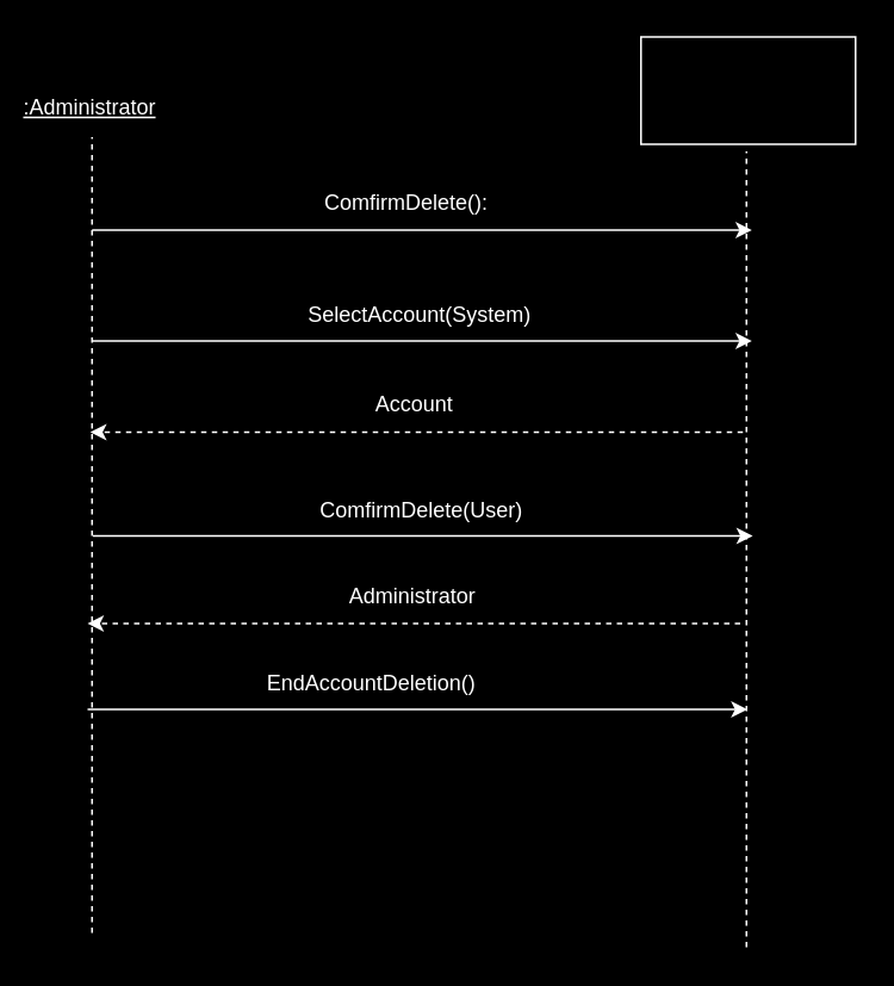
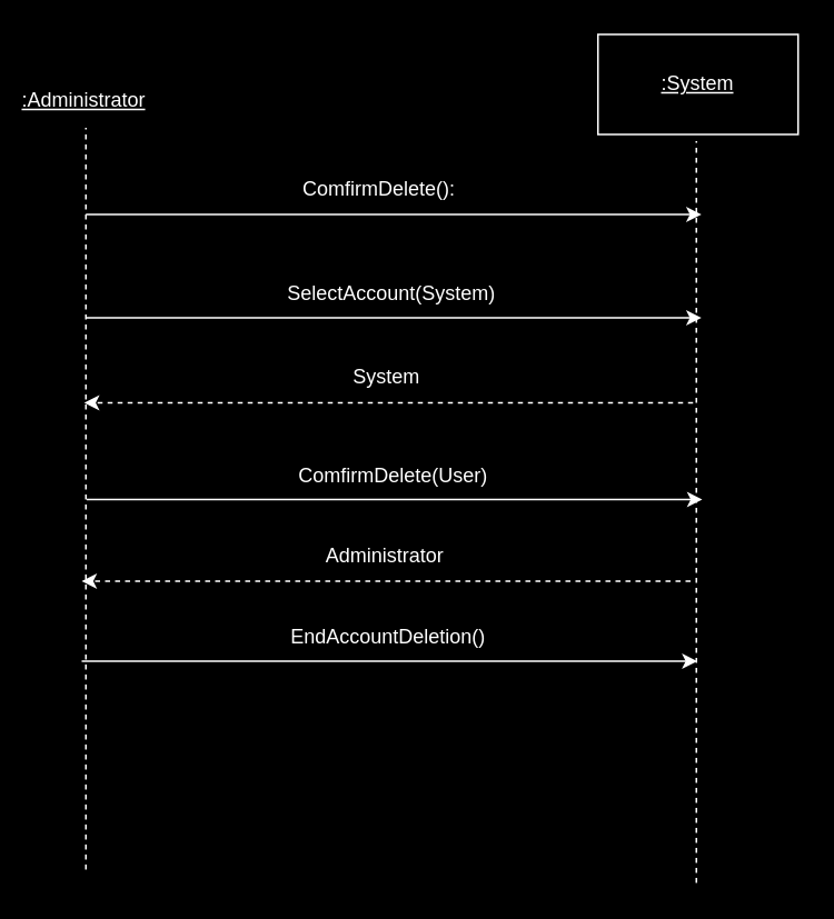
  <mxCell id="0" />
  <mxCell id="1" parent="0" />
  <mxCell id="2" value="" style="endArrow=none;dashed=1;html=1;rounded=0;strokeColor=#FFFFFF;" edge="1" parent="1"><mxGeometry width="50" height="50" relative="1" as="geometry"><mxPoint x="51" y="521" as="sourcePoint" /><mxPoint x="51" y="76" as="targetPoint" /></mxGeometry></mxCell>
  <mxCell id="3" value="" style="endArrow=none;dashed=1;html=1;rounded=0;strokeColor=#FFFFFF;" edge="1" parent="1"><mxGeometry width="50" height="50" relative="1" as="geometry"><mxPoint x="417" y="529" as="sourcePoint" /><mxPoint x="417" y="84" as="targetPoint" /></mxGeometry></mxCell>
  <mxCell id="4" value="&lt;font color=&quot;#ffffff&quot;&gt;&lt;u&gt;:Administrator&lt;/u&gt;&lt;/font&gt;" style="text;html=1;align=center;verticalAlign=middle;whiteSpace=wrap;rounded=0;" vertex="1" parent="1"><mxGeometry x="20" y="45" width="60" height="30" as="geometry" /></mxCell>
  <mxCell id="5" value="" style="rounded=0;whiteSpace=wrap;html=1;fillColor=#000000;strokeColor=#FFFFFF;" vertex="1" parent="1"><mxGeometry x="358" y="20" width="120" height="60" as="geometry" /></mxCell>
+ <mxCell id="6" value="&lt;font color=&quot;#ffffff&quot;&gt;&lt;u&gt;:System&lt;/u&gt;&lt;/font&gt;" style="text;html=1;align=center;verticalAlign=middle;whiteSpace=wrap;rounded=0;" vertex="1" parent="1"><mxGeometry x="388" y="35" width="60" height="30" as="geometry" /></mxCell>
  <mxCell id="7" value="" style="endArrow=classic;html=1;rounded=0;strokeColor=#FFFFFF;" edge="1" parent="1"><mxGeometry width="50" height="50" relative="1" as="geometry"><mxPoint x="51" y="128" as="sourcePoint" /><mxPoint x="420" y="128" as="targetPoint" /></mxGeometry></mxCell>
  <mxCell id="8" value="&lt;font color=&quot;#ffffff&quot;&gt;ComfirmDelete():&lt;/font&gt;" style="text;html=1;align=center;verticalAlign=middle;whiteSpace=wrap;rounded=0;" vertex="1" parent="1"><mxGeometry x="197" y="98" width="60" height="30" as="geometry" /></mxCell>
  <mxCell id="9" value="" style="endArrow=classic;html=1;rounded=0;strokeColor=#FFFFFF;" edge="1" parent="1"><mxGeometry width="50" height="50" relative="1" as="geometry"><mxPoint x="51" y="190" as="sourcePoint" /><mxPoint x="420" y="190" as="targetPoint" /></mxGeometry></mxCell>
  <mxCell id="10" value="&lt;font color=&quot;#ffffff&quot;&gt;SelectAccount(System)&lt;/font&gt;" style="text;html=1;align=center;verticalAlign=middle;whiteSpace=wrap;rounded=0;" vertex="1" parent="1"><mxGeometry x="113" y="161" width="243" height="30" as="geometry" /></mxCell>
  <mxCell id="11" value="" style="endArrow=classic;html=1;rounded=0;strokeColor=#FFFFFF;dashed=1;" edge="1" parent="1"><mxGeometry width="50" height="50" relative="1" as="geometry"><mxPoint x="415" y="241" as="sourcePoint" /><mxPoint x="50" y="241" as="targetPoint" /></mxGeometry></mxCell>
- <mxCell id="12" value="&lt;font style=&quot;background-color: rgb(0, 0, 0);&quot; color=&quot;#ffffff&quot;&gt;Account&lt;/font&gt;" style="text;html=1;align=center;verticalAlign=middle;whiteSpace=wrap;rounded=0;" vertex="1" parent="1"><mxGeometry x="110" y="211" width="243" height="30" as="geometry" /></mxCell>
+ <mxCell id="12" value="&lt;font style=&quot;background-color: rgb(0, 0, 0);&quot; color=&quot;#ffffff&quot;&gt;System&lt;/font&gt;" style="text;html=1;align=center;verticalAlign=middle;whiteSpace=wrap;rounded=0;" vertex="1" parent="1"><mxGeometry x="110" y="211" width="243" height="30" as="geometry" /></mxCell>
  <mxCell id="13" value="" style="endArrow=classic;html=1;rounded=0;strokeColor=#FFFFFF;" edge="1" parent="1"><mxGeometry width="50" height="50" relative="1" as="geometry"><mxPoint x="51.5" y="299" as="sourcePoint" /><mxPoint x="420.5" y="299" as="targetPoint" /></mxGeometry></mxCell>
  <mxCell id="14" value="&lt;font color=&quot;#ffffff&quot;&gt;ComfirmDelete(User)&lt;/font&gt;" style="text;html=1;align=center;verticalAlign=middle;whiteSpace=wrap;rounded=0;" vertex="1" parent="1"><mxGeometry x="113.5" y="270" width="243" height="30" as="geometry" /></mxCell>
  <mxCell id="15" value="" style="endArrow=classic;html=1;rounded=0;strokeColor=#FFFFFF;dashed=1;" edge="1" parent="1"><mxGeometry width="50" height="50" relative="1" as="geometry"><mxPoint x="413.5" y="348" as="sourcePoint" /><mxPoint x="48.5" y="348" as="targetPoint" /></mxGeometry></mxCell>
  <mxCell id="16" value="&lt;font style=&quot;background-color: rgb(0, 0, 0);&quot; color=&quot;#ffffff&quot;&gt;Administrator&lt;/font&gt;" style="text;html=1;align=center;verticalAlign=middle;whiteSpace=wrap;rounded=0;" vertex="1" parent="1"><mxGeometry x="108.5" y="318" width="243" height="30" as="geometry" /></mxCell>
  <mxCell id="17" value="" style="endArrow=classic;html=1;rounded=0;strokeColor=#FFFFFF;" edge="1" parent="1"><mxGeometry width="50" height="50" relative="1" as="geometry"><mxPoint x="48.5" y="396" as="sourcePoint" /><mxPoint x="417.5" y="396" as="targetPoint" /></mxGeometry></mxCell>
- <mxCell id="18" value="&lt;font color=&quot;#ffffff&quot;&gt;EndAccountDeletion()&lt;/font&gt;" style="text;html=1;align=center;verticalAlign=middle;whiteSpace=wrap;rounded=0;" vertex="1" parent="1"><mxGeometry x="85.5" y="367" width="243" height="30" as="geometry" /></mxCell>
+ <mxCell id="18" value="&lt;font color=&quot;#ffffff&quot;&gt;EndAccountDeletion()&lt;/font&gt;" style="text;html=1;align=center;verticalAlign=middle;whiteSpace=wrap;rounded=0;" vertex="1" parent="1"><mxGeometry x="110.5" y="367" width="243" height="30" as="geometry" /></mxCell>
